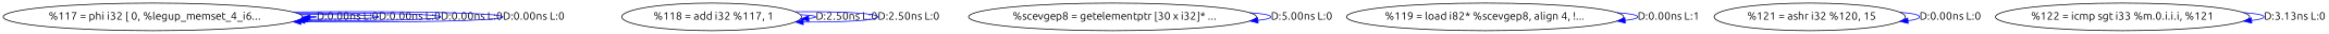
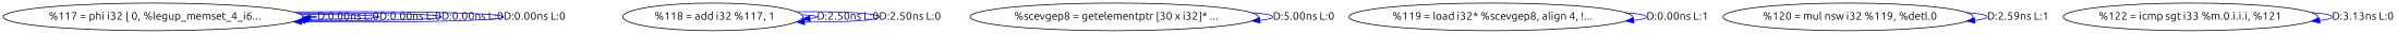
  digraph {
    fontname=Ubuntu
    node [fontname=Ubuntu]
    edge [color=blue fontname=Ubuntu]
    n1 [label="  %117 = phi i32 [ 0, %legup_memset_4_i6..."]
    n2 [label="  %118 = add i32 %117, 1"]
    n3 [label="  %scevgep8 = getelementptr [30 x i32]* ..."]
-   n4 [label="%119 = load i82* %scevgep8, align 4, !..."]
-   n6 [label="  %121 = ashr i32 %120, 15"]
+   n4 [label="  %119 = load i32* %scevgep8, align 4, !..."]
+   n5 [label="  %120 = mul nsw i32 %119, %detl.0"]
    n7 [label="%122 = icmp sgt i33 %m.0.i.i.i, %121"]
    n1 -> n1 [label="D:0.00ns L:0"]
    n1 -> n1 [label="D:0.00ns L:0"]
    n1 -> n1 [label="D:0.00ns L:0"]
    n1 -> n1 [label="D:0.00ns L:0"]
    n2 -> n2 [label="D:2.50ns L:0"]
    n2 -> n2 [label="D:2.50ns L:0"]
    n3 -> n3 [label="D:5.00ns L:0"]
    n4 -> n4 [label="D:0.00ns L:1"]
-   n6 -> n6 [label="D:0.00ns L:0"]
+   n5 -> n5 [label="D:2.59ns L:1"]
    n7 -> n7 [label="D:3.13ns L:0"]
  }
